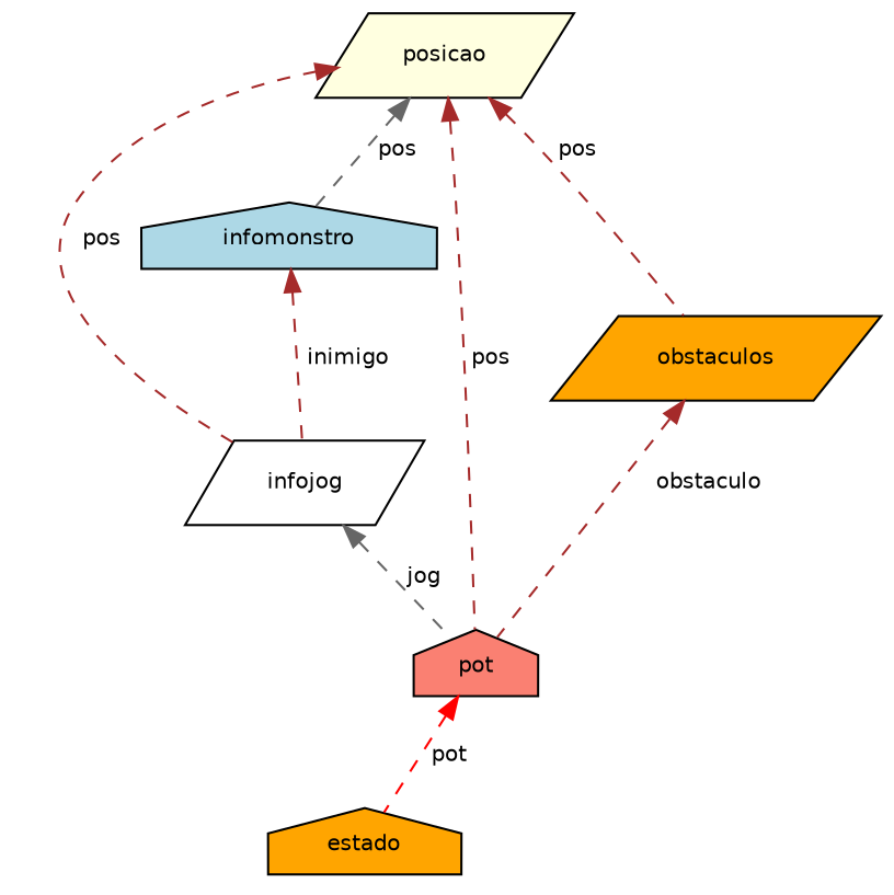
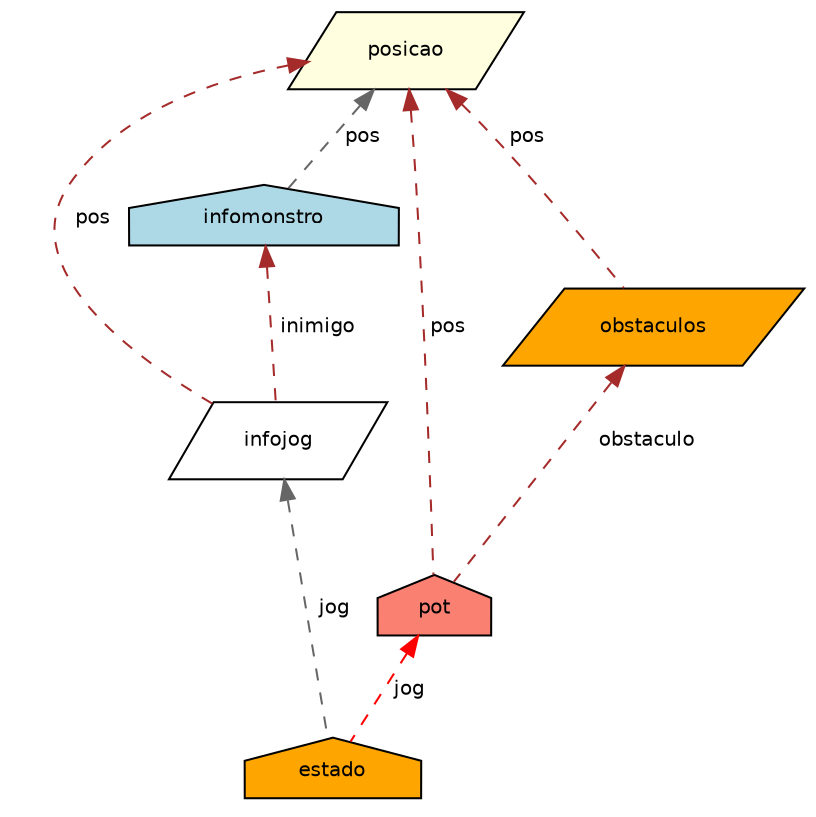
  digraph {
    node [color=black fillcolor=orange fontname=Helvetica fontsize=10 shape=house style=filled]
    edge [color=brown dir=back fontname=Helvetica fontsize=10 labelfontname=Helvetica labelfontsize=10 style=dashed]
    n1 [fontcolor=black height=0.2 label=estado width=0.4]
    n2 [fillcolor=lightyellow height=0.2 label=posicao shape=parallelogram width=0.4]
    n3 [height=0.2 label=obstaculos shape=parallelogram width=0.4]
    n4 [fillcolor=white height=0.2 label=infojog shape=parallelogram width=0.4]
    n5 [fillcolor=salmon height=0.2 label=pot width=0.4]
    n6 [fillcolor=lightblue height=0.2 label=infomonstro width=0.4]
    n2 -> n3 [label=" pos"]
    n2 -> n4 [label=" pos"]
    n2 -> n5 [label=" pos"]
    n2 -> n6 [color=gray40 label=" pos"]
    n3 -> n5 [label=" obstaculo"]
-   n4 -> n5 [color=gray40 label=" jog"]
-   n5 -> n1 [color=red label=" pot"]
+   n4 -> n1 [color=gray40 label=" jog"]
+   n5 -> n1 [color=red label=" jog"]
    n6 -> n4 [label=" inimigo"]
  }
